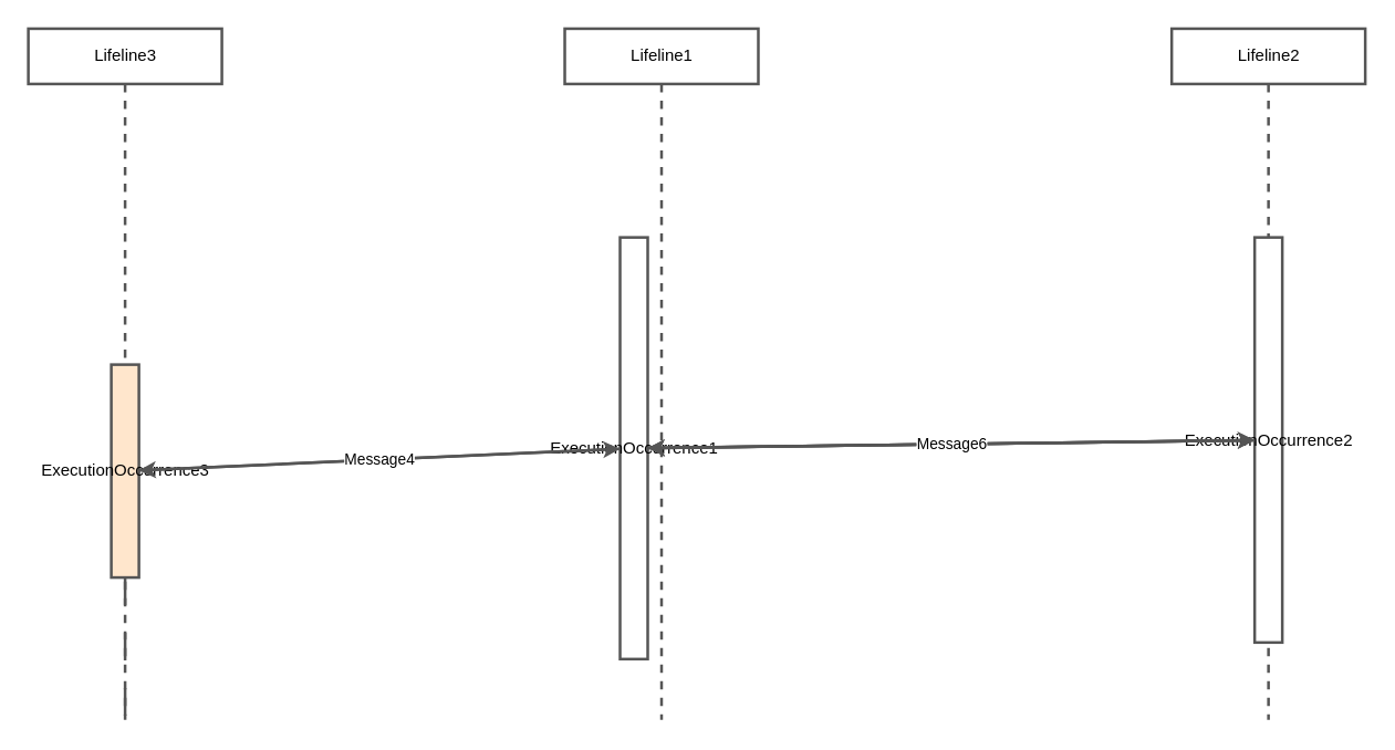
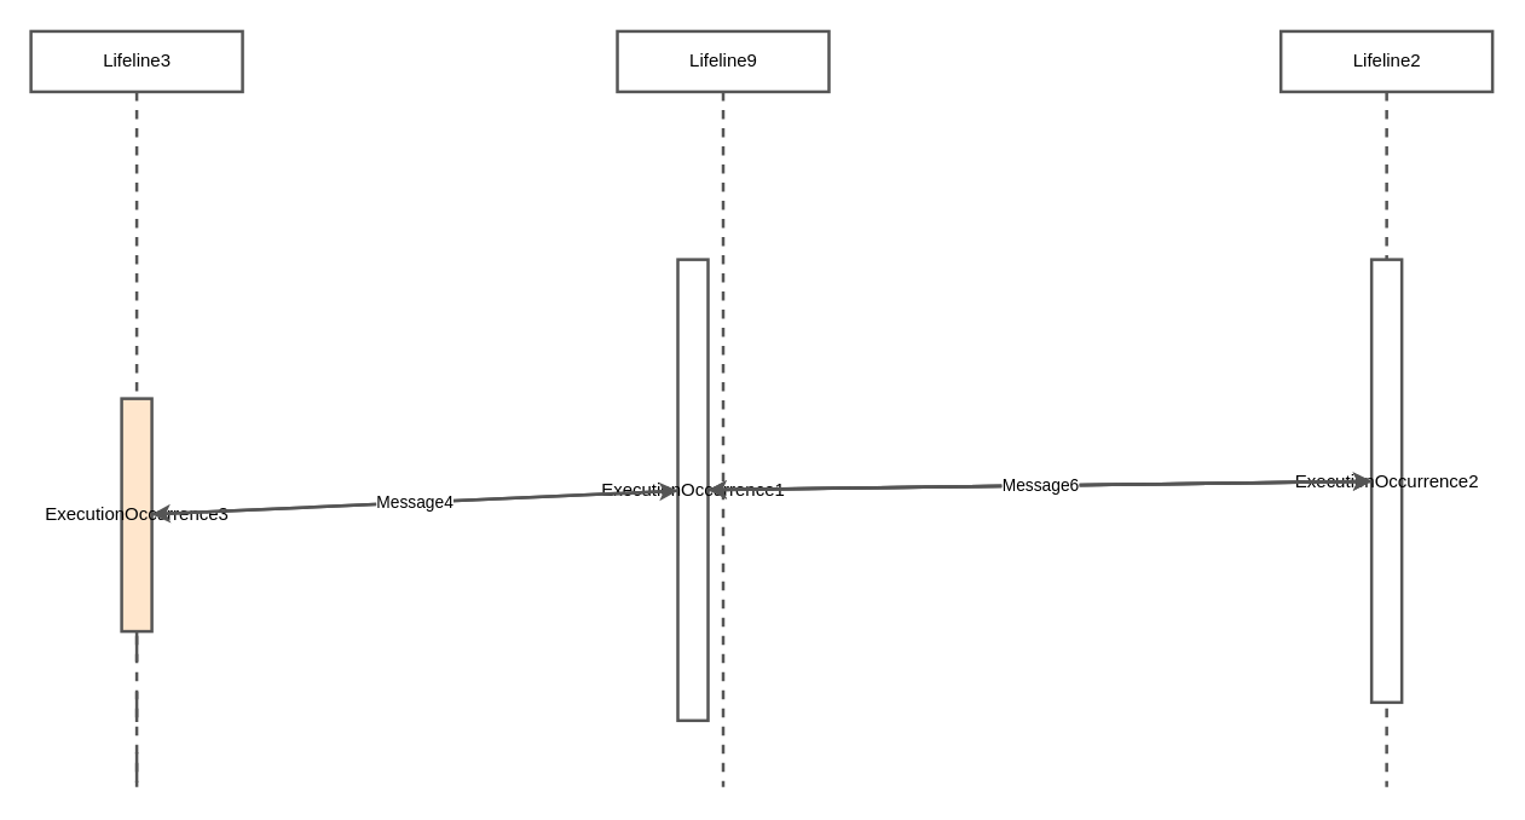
  <mxCell id="0" />
  <mxCell id="1" parent="0" />
- <mxCell id="2" parent="1" value="Lifeline1" style="shape=umlLifeline;html=1;strokeColor=#555555;strokeWidth=2;shadow=1fillColor=#F2F2F2;" vertex="1"><mxGeometry x="408" y="20" width="140" height="500" as="geometry" /></mxCell>
+ <mxCell id="2" parent="1" value="Lifeline9" style="shape=umlLifeline;html=1;strokeColor=#555555;strokeWidth=2;shadow=1fillColor=#F2F2F2;" vertex="1"><mxGeometry x="408" y="20" width="140" height="500" as="geometry" /></mxCell>
  <mxCell id="3" parent="1" value="Lifeline2" style="shape=umlLifeline;html=1;strokeColor=#555555;strokeWidth=2;shadow=1fillColor=#F2F2F2;" vertex="1"><mxGeometry x="847" y="20" width="140" height="500" as="geometry" /></mxCell>
  <mxCell id="4" parent="1" value="Message1" style="html=1;strokeColor=#555555;strokeWidth=2;shadow=1fillColor=#F2F2F2;" edge="1" source="5" target="6"><mxGeometry x="93" y="73" width="439" height="53" as="geometry"><mxPoint x="488" y="171" as="sourcePoint" /><mxPoint x="907" y="171" as="targetPoint" /></mxGeometry></mxCell>
  <mxCell id="5" parent="2" value="ExecutionOccurrence1" style="html=1;strokeColor=#555555;strokeWidth=2;shadow=1fillColor=#F2F2F2;" vertex="1"><mxGeometry x="40" y="151" width="20" height="305" as="geometry" /></mxCell>
  <mxCell id="6" parent="3" value="ExecutionOccurrence2" style="html=1;strokeColor=#555555;strokeWidth=2;shadow=1fillColor=#F2F2F2;" vertex="1"><mxGeometry x="60" y="151" width="20" height="293" as="geometry" /></mxCell>
  <mxCell id="7" parent="1" value="Message2" style="html=1;strokeColor=#555555;strokeWidth=2;shadow=1fillColor=#F2F2F2;" edge="1" source="6" target="5"><mxGeometry x="93" y="137" width="439" height="53" as="geometry"><mxPoint x="907" y="235" as="sourcePoint" /><mxPoint x="488" y="235" as="targetPoint" /></mxGeometry></mxCell>
  <mxCell id="8" parent="1" value="Lifeline3" style="shape=umlLifeline;html=1;strokeColor=#555555;strokeWidth=2;shadow=1fillColor=#F2F2F2;" vertex="1"><mxGeometry x="20" y="20" width="140" height="500" as="geometry" /></mxCell>
  <mxCell id="9" parent="1" value="Message3" style="html=1;strokeColor=#555555;strokeWidth=2;shadow=1fillColor=#F2F2F2;" edge="1" source="5" target="10"><mxGeometry x="-295" y="165" width="388" height="53" as="geometry"><mxPoint x="468" y="263" as="sourcePoint" /><mxPoint x="100" y="263" as="targetPoint" /></mxGeometry></mxCell>
  <mxCell id="10" parent="8" value="ExecutionOccurrence3" style="html=1;strokeColor=#555555;strokeWidth=2;shadow=1fillColor=#F2F2F2;fillColor=#ffe6cc;" vertex="1"><mxGeometry x="60" y="243" width="20" height="154" as="geometry" /></mxCell>
  <mxCell id="11" parent="1" value="" style="endArrow=none;startArrow=none;endFill=0;startFill=0;dashed=1;dashPattern=10 10;html=1;strokeColor=#555555;strokeWidth=2;shadow=1fillColor=#F2F2F2;" edge="1" source="10" target="8"><mxGeometry x="-332" y="319" width="74" height="123" as="geometry"><mxPoint x="90" y="417" as="sourcePoint" /><mxPoint x="90" y="520" as="targetPoint" /></mxGeometry></mxCell>
  <mxCell id="12" parent="1" value="Message4" style="html=1;strokeColor=#555555;strokeWidth=2;shadow=1fillColor=#F2F2F2;" edge="1" source="10" target="5"><mxGeometry x="-295" y="220" width="388" height="53" as="geometry"><mxPoint x="100" y="318" as="sourcePoint" /><mxPoint x="468" y="318" as="targetPoint" /></mxGeometry></mxCell>
  <mxCell id="13" parent="1" value="Message5" style="html=1;strokeColor=#555555;strokeWidth=2;shadow=1fillColor=#F2F2F2;" edge="1" source="5" target="6"><mxGeometry x="93" y="260" width="439" height="54" as="geometry"><mxPoint x="488" y="358" as="sourcePoint" /><mxPoint x="907" y="358" as="targetPoint" /></mxGeometry></mxCell>
  <mxCell id="14" parent="1" value="Message6" style="html=1;strokeColor=#555555;strokeWidth=2;shadow=1fillColor=#F2F2F2;" edge="1" source="6" target="5"><mxGeometry x="93" y="325" width="439" height="53" as="geometry"><mxPoint x="907" y="423" as="sourcePoint" /><mxPoint x="488" y="423" as="targetPoint" /></mxGeometry></mxCell>
